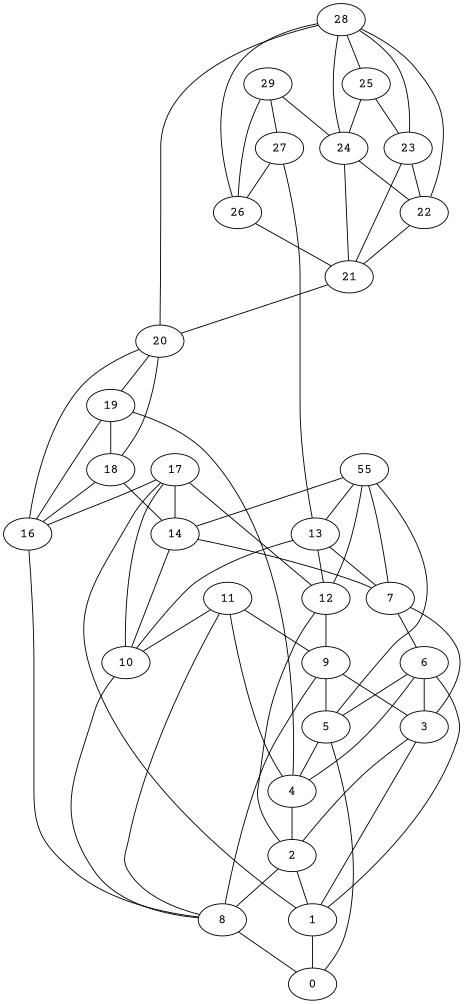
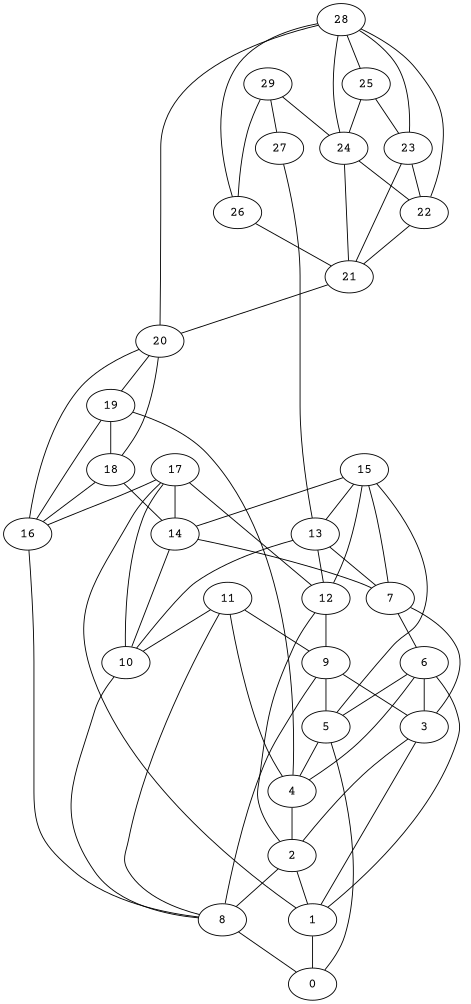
  graph {
    fontname="Courier Prime"
    node [fontname="Courier Prime"]
    edge [fontname="Courier Prime"]
    n1 [label=0]
    n2 [label=1]
    n3 [label=2]
    n4 [label=8]
    n5 [label=3]
    n6 [label=4]
    n7 [label=5]
    n8 [label=6]
    n9 [label=7]
    n10 [label=9]
    n11 [label=10]
    n12 [label=11]
    n13 [label=12]
    n14 [label=13]
    n15 [label=14]
-   n16 [label=55]
+   n16 [label=15]
    n17 [label=16]
    n18 [label=17]
    n19 [label=18]
    n20 [label=19]
    n21 [label=20]
    n22 [label=21]
    n23 [label=22]
    n24 [label=23]
    n25 [label=24]
    n26 [label=25]
    n27 [label=26]
    n28 [label=27]
    n29 [label=28]
    n30 [label=29]
    n2 -- n1
    n3 -- n2
    n3 -- n4
    n4 -- n1
    n5 -- n2
    n5 -- n3
    n6 -- n3
    n7 -- n1
    n7 -- n6
    n8 -- n2
    n8 -- n5
    n8 -- n6
    n8 -- n7
    n9 -- n5
    n9 -- n8
    n10 -- n4
    n10 -- n5
    n10 -- n7
    n11 -- n4
    n12 -- n4
    n12 -- n6
    n12 -- n10
    n12 -- n11
    n13 -- n3
    n13 -- n10
    n14 -- n9
    n14 -- n11
    n14 -- n13
    n15 -- n9
    n15 -- n11
    n16 -- n7
    n16 -- n9
    n16 -- n13
    n16 -- n14
    n16 -- n15
    n17 -- n4
    n18 -- n2
    n18 -- n11
    n18 -- n13
    n18 -- n15
    n18 -- n17
    n19 -- n15
    n19 -- n17
    n20 -- n6
    n20 -- n17
    n20 -- n19
    n21 -- n17
    n21 -- n19
    n21 -- n20
    n22 -- n21
    n23 -- n22
    n24 -- n22
    n24 -- n23
    n25 -- n22
    n25 -- n23
    n26 -- n24
    n26 -- n25
    n27 -- n22
    n28 -- n14
-   n28 -- n27
    n29 -- n21
    n29 -- n23
    n29 -- n24
    n29 -- n25
    n29 -- n26
    n29 -- n27
    n30 -- n25
    n30 -- n27
    n30 -- n28
  }
